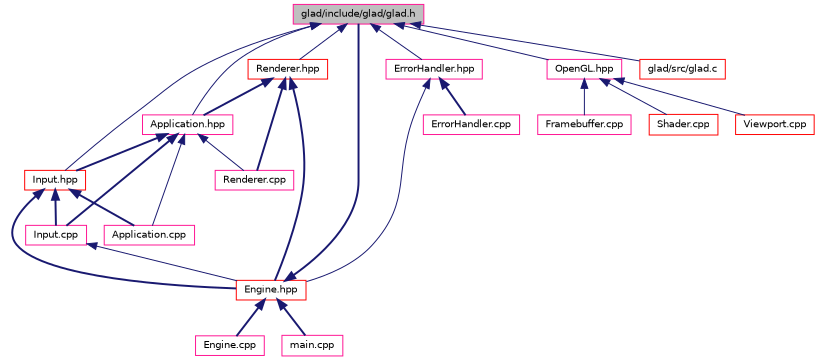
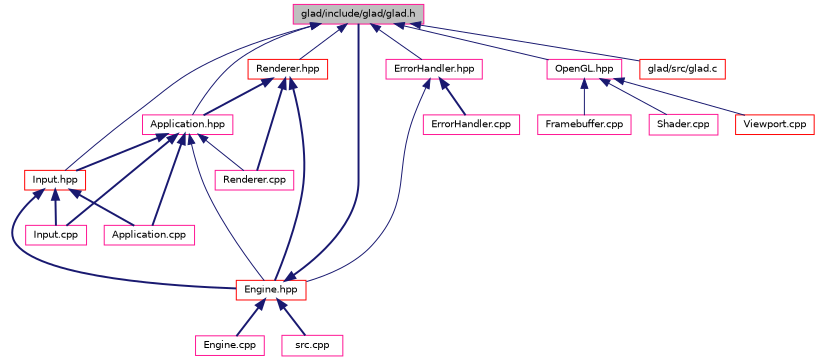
  digraph {
    node [color=deeppink fillcolor=white fontname=Helvetica fontsize=10 shape=record style=filled]
    edge [color=midnightblue dir=back fontname=Helvetica fontsize=10 labelfontname=Helvetica labelfontsize=10 style=bold]
    n1 [fillcolor=grey75 fontcolor=black height=0.2 label="glad/include/glad/glad.h" width=0.4]
    n2 [color=red height=0.2 label="Renderer.hpp" width=0.4]
    n3 [height=0.2 label="Application.hpp" width=0.4]
    n4 [color=red height=0.2 label="Input.hpp" width=0.4]
    n5 [height=0.2 label="ErrorHandler.hpp" width=0.4]
    n6 [height=0.2 label="OpenGL.hpp" width=0.4]
    n7 [color=red height=0.2 label="glad/src/glad.c" width=0.4]
    n8 [color=red height=0.2 label="Engine.hpp" width=0.4]
    n9 [height=0.2 label="Renderer.cpp" width=0.4]
    n10 [height=0.2 label="Application.cpp" width=0.4]
    n11 [height=0.2 label="Input.cpp" width=0.4]
    n12 [height=0.2 label="Engine.cpp" width=0.4]
-   n13 [height=0.2 label="main.cpp" width=0.4]
+   n13 [height=0.2 label="src.cpp" width=0.4]
    n14 [height=0.2 label="ErrorHandler.cpp" width=0.4]
    n15 [height=0.2 label="Framebuffer.cpp" width=0.4]
-   n16 [color=red height=0.2 label="Shader.cpp" width=0.4]
+   n16 [height=0.2 label="Shader.cpp" width=0.4]
    n17 [color=red height=0.2 label="Viewport.cpp" width=0.4]
    n1 -> n2 [style=solid]
    n1 -> n3 [style=solid]
    n1 -> n4 [style=solid]
    n1 -> n5 [style=solid]
    n1 -> n6 [style=solid]
    n1 -> n7 [style=solid]
    n2 -> n3
    n2 -> n8
    n2 -> n9
    n3 -> n4
-   n11 -> n8 [style=solid]
+   n3 -> n8 [style=solid]
    n3 -> n9 [style=solid]
-   n3 -> n10 [style=solid]
+   n3 -> n10
    n3 -> n11
    n4 -> n8
    n4 -> n10
    n4 -> n11
    n5 -> n8 [style=solid]
    n5 -> n14
    n6 -> n15 [style=solid]
    n6 -> n16 [style=solid]
    n6 -> n17 [style=solid]
    n8 -> n1
    n8 -> n12
    n8 -> n13
  }
